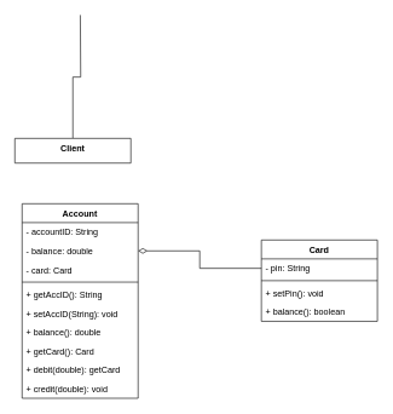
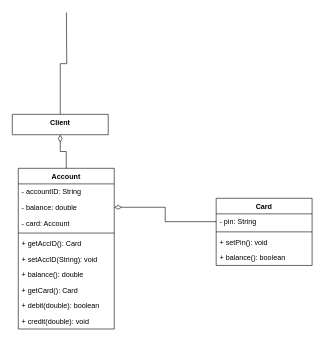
  <mxCell id="0" />
  <mxCell id="1" parent="0" />
  <mxCell id="2" value="Card" style="swimlane;fontStyle=1;align=center;verticalAlign=top;childLayout=stackLayout;horizontal=1;startSize=26;horizontalStack=0;resizeParent=1;resizeParentMax=0;resizeLast=0;collapsible=1;marginBottom=0;" parent="1" vertex="1"><mxGeometry x="360" y="330" width="160" height="112" as="geometry" /></mxCell>
  <mxCell id="3" value="- pin: String" style="text;strokeColor=none;fillColor=none;align=left;verticalAlign=top;spacingLeft=4;spacingRight=4;overflow=hidden;rotatable=0;points=[[0,0.5],[1,0.5]];portConstraint=eastwest;" parent="2" vertex="1"><mxGeometry y="26" width="160" height="26" as="geometry" /></mxCell>
  <mxCell id="4" value="" style="line;strokeWidth=1;fillColor=none;align=left;verticalAlign=middle;spacingTop=-1;spacingLeft=3;spacingRight=3;rotatable=0;labelPosition=right;points=[];portConstraint=eastwest;" parent="2" vertex="1"><mxGeometry y="52" width="160" height="8" as="geometry" /></mxCell>
  <mxCell id="5" value="+ setPin(): void" style="text;strokeColor=none;fillColor=none;align=left;verticalAlign=top;spacingLeft=4;spacingRight=4;overflow=hidden;rotatable=0;points=[[0,0.5],[1,0.5]];portConstraint=eastwest;" parent="2" vertex="1"><mxGeometry y="60" width="160" height="26" as="geometry" /></mxCell>
  <mxCell id="6" value="+ balance(): boolean" style="text;strokeColor=none;fillColor=none;align=left;verticalAlign=top;spacingLeft=4;spacingRight=4;overflow=hidden;rotatable=0;points=[[0,0.5],[1,0.5]];portConstraint=eastwest;" parent="2" vertex="1"><mxGeometry y="86" width="160" height="26" as="geometry" /></mxCell>
+ <mxCell id="7" style="edgeStyle=orthogonalEdgeStyle;rounded=0;orthogonalLoop=1;jettySize=auto;html=1;exitX=0.5;exitY=0;exitDx=0;exitDy=0;entryX=0.5;entryY=1;entryDx=0;entryDy=0;endArrow=diamondThin;endFill=0;endSize=10;" parent="1" source="8" target="20" edge="1"><mxGeometry relative="1" as="geometry" /></mxCell>
  <mxCell id="8" value="Account" style="swimlane;fontStyle=1;align=center;verticalAlign=top;childLayout=stackLayout;horizontal=1;startSize=26;horizontalStack=0;resizeParent=1;resizeParentMax=0;resizeLast=0;collapsible=1;marginBottom=0;" parent="1" vertex="1"><mxGeometry x="30" y="280" width="160" height="268" as="geometry" /></mxCell>
  <mxCell id="9" value="- accountID: String" style="text;strokeColor=none;fillColor=none;align=left;verticalAlign=top;spacingLeft=4;spacingRight=4;overflow=hidden;rotatable=0;points=[[0,0.5],[1,0.5]];portConstraint=eastwest;" parent="8" vertex="1"><mxGeometry y="26" width="160" height="26" as="geometry" /></mxCell>
  <mxCell id="10" value="- balance: double" style="text;strokeColor=none;fillColor=none;align=left;verticalAlign=top;spacingLeft=4;spacingRight=4;overflow=hidden;rotatable=0;points=[[0,0.5],[1,0.5]];portConstraint=eastwest;" parent="8" vertex="1"><mxGeometry y="52" width="160" height="26" as="geometry" /></mxCell>
- <mxCell id="11" value="- card: Card" style="text;strokeColor=none;fillColor=none;align=left;verticalAlign=top;spacingLeft=4;spacingRight=4;overflow=hidden;rotatable=0;points=[[0,0.5],[1,0.5]];portConstraint=eastwest;" parent="8" vertex="1"><mxGeometry y="78" width="160" height="26" as="geometry" /></mxCell>
+ <mxCell id="11" value="- card: Account" style="text;strokeColor=none;fillColor=none;align=left;verticalAlign=top;spacingLeft=4;spacingRight=4;overflow=hidden;rotatable=0;points=[[0,0.5],[1,0.5]];portConstraint=eastwest;" parent="8" vertex="1"><mxGeometry y="78" width="160" height="26" as="geometry" /></mxCell>
  <mxCell id="12" value="" style="line;strokeWidth=1;fillColor=none;align=left;verticalAlign=middle;spacingTop=-1;spacingLeft=3;spacingRight=3;rotatable=0;labelPosition=right;points=[];portConstraint=eastwest;" parent="8" vertex="1"><mxGeometry y="104" width="160" height="8" as="geometry" /></mxCell>
- <mxCell id="13" value="+ getAccID(): String" style="text;strokeColor=none;fillColor=none;align=left;verticalAlign=top;spacingLeft=4;spacingRight=4;overflow=hidden;rotatable=0;points=[[0,0.5],[1,0.5]];portConstraint=eastwest;" parent="8" vertex="1"><mxGeometry y="112" width="160" height="26" as="geometry" /></mxCell>
+ <mxCell id="13" value="+ getAccID(): Card" style="text;strokeColor=none;fillColor=none;align=left;verticalAlign=top;spacingLeft=4;spacingRight=4;overflow=hidden;rotatable=0;points=[[0,0.5],[1,0.5]];portConstraint=eastwest;" parent="8" vertex="1"><mxGeometry y="112" width="160" height="26" as="geometry" /></mxCell>
  <mxCell id="14" value="+ setAccID(String): void" style="text;strokeColor=none;fillColor=none;align=left;verticalAlign=top;spacingLeft=4;spacingRight=4;overflow=hidden;rotatable=0;points=[[0,0.5],[1,0.5]];portConstraint=eastwest;" parent="8" vertex="1"><mxGeometry y="138" width="160" height="26" as="geometry" /></mxCell>
  <mxCell id="15" value="+ balance(): double" style="text;strokeColor=none;fillColor=none;align=left;verticalAlign=top;spacingLeft=4;spacingRight=4;overflow=hidden;rotatable=0;points=[[0,0.5],[1,0.5]];portConstraint=eastwest;" parent="8" vertex="1"><mxGeometry y="164" width="160" height="26" as="geometry" /></mxCell>
  <mxCell id="16" value="+ getCard(): Card" style="text;strokeColor=none;fillColor=none;align=left;verticalAlign=top;spacingLeft=4;spacingRight=4;overflow=hidden;rotatable=0;points=[[0,0.5],[1,0.5]];portConstraint=eastwest;" vertex="1" parent="8"><mxGeometry y="190" width="160" height="26" as="geometry" /></mxCell>
- <mxCell id="17" value="+ debit(double): getCard" style="text;strokeColor=none;fillColor=none;align=left;verticalAlign=top;spacingLeft=4;spacingRight=4;overflow=hidden;rotatable=0;points=[[0,0.5],[1,0.5]];portConstraint=eastwest;" parent="8" vertex="1"><mxGeometry y="216" width="160" height="26" as="geometry" /></mxCell>
+ <mxCell id="17" value="+ debit(double): boolean" style="text;strokeColor=none;fillColor=none;align=left;verticalAlign=top;spacingLeft=4;spacingRight=4;overflow=hidden;rotatable=0;points=[[0,0.5],[1,0.5]];portConstraint=eastwest;" parent="8" vertex="1"><mxGeometry y="216" width="160" height="26" as="geometry" /></mxCell>
  <mxCell id="18" value="+ credit(double): void" style="text;strokeColor=none;fillColor=none;align=left;verticalAlign=top;spacingLeft=4;spacingRight=4;overflow=hidden;rotatable=0;points=[[0,0.5],[1,0.5]];portConstraint=eastwest;" parent="8" vertex="1"><mxGeometry y="242" width="160" height="26" as="geometry" /></mxCell>
  <mxCell id="19" style="edgeStyle=orthogonalEdgeStyle;rounded=0;orthogonalLoop=1;jettySize=auto;html=1;exitX=0.5;exitY=0;exitDx=0;exitDy=0;endArrow=none;endFill=0;" parent="1" source="20" edge="1"><mxGeometry relative="1" as="geometry"><mxPoint x="110.286" y="20" as="targetPoint" /></mxGeometry></mxCell>
  <mxCell id="20" value="Client" style="swimlane;fontStyle=1;align=center;verticalAlign=top;childLayout=stackLayout;horizontal=1;startSize=34;horizontalStack=0;resizeParent=1;resizeParentMax=0;resizeLast=0;collapsible=1;marginBottom=0;" parent="1" vertex="1"><mxGeometry x="20" y="190" width="160" height="34" as="geometry" /></mxCell>
  <mxCell id="21" style="edgeStyle=orthogonalEdgeStyle;rounded=0;orthogonalLoop=1;jettySize=auto;html=1;exitX=0;exitY=0.5;exitDx=0;exitDy=0;entryX=1;entryY=0.5;entryDx=0;entryDy=0;endArrow=diamondThin;endFill=0;endSize=10;" parent="1" source="3" target="10" edge="1"><mxGeometry relative="1" as="geometry" /></mxCell>
